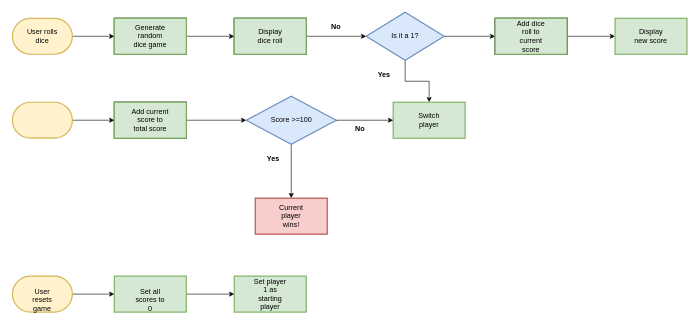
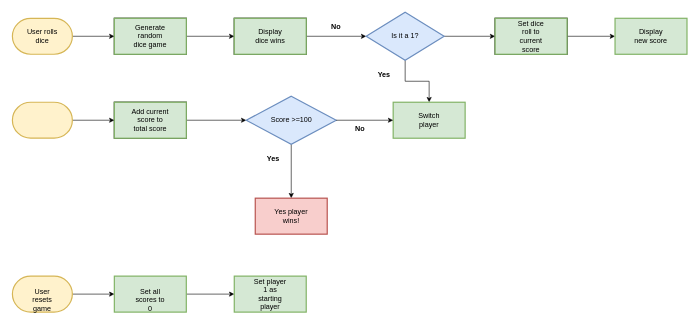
  <mxCell id="0" />
  <mxCell id="1" parent="0" />
  <mxCell id="2" value="" style="edgeStyle=orthogonalEdgeStyle;rounded=0;orthogonalLoop=1;jettySize=auto;html=1;spacingTop=0;fontSize=12;shadow=0;editable=1;movable=1;resizable=1;rotatable=1;deletable=1;locked=0;connectable=1;cloneable=1;" edge="1" parent="1" source="3" target="5"><mxGeometry relative="1" as="geometry" /></mxCell>
  <mxCell id="3" value="" style="strokeWidth=2;html=1;shape=mxgraph.flowchart.terminator;whiteSpace=wrap;fillColor=#fff2cc;strokeColor=#d6b656;spacingTop=0;fontSize=12;shadow=0;editable=1;movable=1;resizable=1;rotatable=1;deletable=1;locked=0;connectable=1;cloneable=1;" vertex="1" parent="1"><mxGeometry x="20" y="30" width="100" height="60" as="geometry" /></mxCell>
  <mxCell id="4" value="" style="edgeStyle=orthogonalEdgeStyle;rounded=0;orthogonalLoop=1;jettySize=auto;html=1;spacingTop=0;fontSize=12;shadow=0;editable=1;movable=1;resizable=1;rotatable=1;deletable=1;locked=0;connectable=1;cloneable=1;" edge="1" parent="1" source="5" target="7"><mxGeometry relative="1" as="geometry" /></mxCell>
  <mxCell id="5" value="" style="whiteSpace=wrap;html=1;strokeWidth=2;spacingTop=0;fontSize=12;shadow=0;editable=1;movable=1;resizable=1;rotatable=1;deletable=1;locked=0;connectable=1;cloneable=1;" vertex="1" parent="1"><mxGeometry x="190" y="30" width="120" height="60" as="geometry" /></mxCell>
  <mxCell id="6" value="" style="edgeStyle=orthogonalEdgeStyle;rounded=0;orthogonalLoop=1;jettySize=auto;html=1;spacingTop=0;fontSize=12;shadow=0;editable=1;movable=1;resizable=1;rotatable=1;deletable=1;locked=0;connectable=1;cloneable=1;" edge="1" parent="1" source="7" target="10"><mxGeometry relative="1" as="geometry" /></mxCell>
  <mxCell id="7" value="" style="whiteSpace=wrap;html=1;strokeWidth=2;spacingTop=0;fontSize=12;shadow=0;editable=1;movable=1;resizable=1;rotatable=1;deletable=1;locked=0;connectable=1;cloneable=1;" vertex="1" parent="1"><mxGeometry x="390" y="30" width="120" height="60" as="geometry" /></mxCell>
  <mxCell id="8" value="" style="edgeStyle=orthogonalEdgeStyle;rounded=0;orthogonalLoop=1;jettySize=auto;html=1;spacingTop=0;fontSize=12;shadow=0;editable=1;movable=1;resizable=1;rotatable=1;deletable=1;locked=0;connectable=1;cloneable=1;" edge="1" parent="1" source="10" target="12"><mxGeometry relative="1" as="geometry" /></mxCell>
  <mxCell id="9" value="" style="edgeStyle=orthogonalEdgeStyle;rounded=0;orthogonalLoop=1;jettySize=auto;html=1;spacingTop=0;fontSize=12;shadow=0;editable=1;movable=1;resizable=1;rotatable=1;deletable=1;locked=0;connectable=1;cloneable=1;" edge="1" parent="1" source="10" target="20"><mxGeometry relative="1" as="geometry" /></mxCell>
  <mxCell id="10" value="" style="rhombus;whiteSpace=wrap;html=1;strokeWidth=2;fillColor=#dae8fc;strokeColor=#6c8ebf;spacingTop=0;fontSize=12;shadow=0;editable=1;movable=1;resizable=1;rotatable=1;deletable=1;locked=0;connectable=1;cloneable=1;" vertex="1" parent="1"><mxGeometry x="610" y="20" width="130" height="80" as="geometry" /></mxCell>
  <mxCell id="11" value="" style="edgeStyle=orthogonalEdgeStyle;rounded=0;orthogonalLoop=1;jettySize=auto;html=1;spacingTop=0;fontSize=12;shadow=0;editable=1;movable=1;resizable=1;rotatable=1;deletable=1;locked=0;connectable=1;cloneable=1;" edge="1" parent="1" source="12" target="13"><mxGeometry relative="1" as="geometry" /></mxCell>
  <mxCell id="12" value="" style="whiteSpace=wrap;html=1;strokeWidth=2;spacingTop=0;fontSize=12;shadow=0;editable=1;movable=1;resizable=1;rotatable=1;deletable=1;locked=0;connectable=1;cloneable=1;" vertex="1" parent="1"><mxGeometry x="825" y="30" width="120" height="60" as="geometry" /></mxCell>
  <mxCell id="13" value="" style="whiteSpace=wrap;html=1;strokeWidth=2;fillColor=#d5e8d4;strokeColor=#82b366;spacingTop=0;fontSize=12;shadow=0;editable=1;movable=1;resizable=1;rotatable=1;deletable=1;locked=0;connectable=1;cloneable=1;" vertex="1" parent="1"><mxGeometry x="1025" y="30" width="120" height="60" as="geometry" /></mxCell>
  <mxCell id="14" value="" style="edgeStyle=orthogonalEdgeStyle;rounded=0;orthogonalLoop=1;jettySize=auto;html=1;spacingTop=0;fontSize=12;shadow=0;editable=1;movable=1;resizable=1;rotatable=1;deletable=1;locked=0;connectable=1;cloneable=1;" edge="1" parent="1" source="15" target="17"><mxGeometry relative="1" as="geometry" /></mxCell>
  <mxCell id="15" value="" style="strokeWidth=2;html=1;shape=mxgraph.flowchart.terminator;whiteSpace=wrap;fillColor=#fff2cc;strokeColor=#d6b656;spacingTop=0;fontSize=12;shadow=0;editable=1;movable=1;resizable=1;rotatable=1;deletable=1;locked=0;connectable=1;cloneable=1;" vertex="1" parent="1"><mxGeometry x="20" y="170" width="100" height="60" as="geometry" /></mxCell>
  <mxCell id="16" value="" style="edgeStyle=orthogonalEdgeStyle;rounded=0;orthogonalLoop=1;jettySize=auto;html=1;spacingTop=0;fontSize=12;shadow=0;editable=1;movable=1;resizable=1;rotatable=1;deletable=1;locked=0;connectable=1;cloneable=1;" edge="1" parent="1" source="17" target="19"><mxGeometry relative="1" as="geometry" /></mxCell>
  <mxCell id="17" value="" style="whiteSpace=wrap;html=1;strokeWidth=2;spacingTop=0;fontSize=12;shadow=0;editable=1;movable=1;resizable=1;rotatable=1;deletable=1;locked=0;connectable=1;cloneable=1;" vertex="1" parent="1"><mxGeometry x="190" y="170" width="120" height="60" as="geometry" /></mxCell>
  <mxCell id="18" value="" style="edgeStyle=orthogonalEdgeStyle;rounded=0;orthogonalLoop=1;jettySize=auto;html=1;spacingTop=0;fontSize=12;shadow=0;editable=1;movable=1;resizable=1;rotatable=1;deletable=1;locked=0;connectable=1;cloneable=1;" edge="1" parent="1" source="19" target="25"><mxGeometry relative="1" as="geometry" /></mxCell>
  <mxCell id="19" value="" style="rhombus;whiteSpace=wrap;html=1;strokeWidth=2;fillColor=#dae8fc;strokeColor=#6c8ebf;spacingTop=0;fontSize=12;shadow=0;editable=1;movable=1;resizable=1;rotatable=1;deletable=1;locked=0;connectable=1;cloneable=1;" vertex="1" parent="1"><mxGeometry x="410" y="160" width="150" height="80" as="geometry" /></mxCell>
  <mxCell id="20" value="" style="whiteSpace=wrap;html=1;strokeWidth=2;fillColor=#d5e8d4;strokeColor=#82b366;spacingTop=0;fontSize=12;shadow=0;editable=1;movable=1;resizable=1;rotatable=1;deletable=1;locked=0;connectable=1;cloneable=1;" vertex="1" parent="1"><mxGeometry x="655" y="170" width="120" height="60" as="geometry" /></mxCell>
  <mxCell id="21" value="" style="edgeStyle=orthogonalEdgeStyle;rounded=0;orthogonalLoop=1;jettySize=auto;html=1;spacingTop=0;fontSize=12;shadow=0;editable=1;movable=1;resizable=1;rotatable=1;deletable=1;locked=0;connectable=1;cloneable=1;" edge="1" parent="1" source="22" target="24"><mxGeometry relative="1" as="geometry" /></mxCell>
  <mxCell id="22" value="" style="strokeWidth=2;html=1;shape=mxgraph.flowchart.terminator;whiteSpace=wrap;fillColor=#fff2cc;strokeColor=#d6b656;spacingTop=0;fontSize=12;shadow=0;editable=1;movable=1;resizable=1;rotatable=1;deletable=1;locked=0;connectable=1;cloneable=1;" vertex="1" parent="1"><mxGeometry x="20" y="460" width="100" height="60" as="geometry" /></mxCell>
  <mxCell id="23" value="" style="edgeStyle=orthogonalEdgeStyle;rounded=0;orthogonalLoop=1;jettySize=auto;html=1;spacingTop=0;fontSize=12;shadow=0;editable=1;movable=1;resizable=1;rotatable=1;deletable=1;locked=0;connectable=1;cloneable=1;" edge="1" parent="1" source="24" target="26"><mxGeometry relative="1" as="geometry" /></mxCell>
  <mxCell id="24" value="" style="whiteSpace=wrap;html=1;strokeWidth=2;fillColor=#d5e8d4;strokeColor=#82b366;spacingTop=0;fontSize=12;shadow=0;editable=1;movable=1;resizable=1;rotatable=1;deletable=1;locked=0;connectable=1;cloneable=1;" vertex="1" parent="1"><mxGeometry x="190" y="460" width="120" height="60" as="geometry" /></mxCell>
  <mxCell id="25" value="" style="whiteSpace=wrap;html=1;strokeWidth=2;fillColor=#f8cecc;strokeColor=#b85450;spacingTop=0;fontSize=12;shadow=0;editable=1;movable=1;resizable=1;rotatable=1;deletable=1;locked=0;connectable=1;cloneable=1;" vertex="1" parent="1"><mxGeometry x="425" y="330" width="120" height="60" as="geometry" /></mxCell>
  <mxCell id="26" value="" style="whiteSpace=wrap;html=1;strokeWidth=2;fillColor=#d5e8d4;strokeColor=#82b366;spacingTop=0;fontSize=12;shadow=0;editable=1;movable=1;resizable=1;rotatable=1;deletable=1;locked=0;connectable=1;cloneable=1;" vertex="1" parent="1"><mxGeometry x="390" y="460" width="120" height="60" as="geometry" /></mxCell>
  <mxCell id="27" value="&lt;b style=&quot;font-size: 12px;&quot;&gt;No&lt;/b&gt;" style="text;html=1;strokeColor=none;fillColor=none;align=center;verticalAlign=middle;whiteSpace=wrap;rounded=0;spacingTop=0;fontSize=12;shadow=0;editable=1;movable=1;resizable=1;rotatable=1;deletable=1;locked=0;connectable=1;cloneable=1;" vertex="1" parent="1"><mxGeometry x="530" y="30" width="60" height="30" as="geometry" /></mxCell>
  <mxCell id="28" value="" style="edgeStyle=orthogonalEdgeStyle;rounded=0;orthogonalLoop=1;jettySize=auto;html=1;entryX=0;entryY=0.5;entryDx=0;entryDy=0;spacingTop=0;fontSize=12;shadow=0;editable=1;movable=1;resizable=1;rotatable=1;deletable=1;locked=0;connectable=1;cloneable=1;" edge="1" parent="1" source="19" target="20"><mxGeometry relative="1" as="geometry"><mxPoint x="560" y="200" as="sourcePoint" /><mxPoint x="580" y="185" as="targetPoint" /></mxGeometry></mxCell>
  <mxCell id="29" value="&lt;b style=&quot;font-size: 12px;&quot;&gt;Yes&lt;/b&gt;" style="text;html=1;strokeColor=none;fillColor=none;align=center;verticalAlign=middle;whiteSpace=wrap;rounded=0;spacingTop=0;fontSize=12;shadow=0;editable=1;movable=1;resizable=1;rotatable=1;deletable=1;locked=0;connectable=1;cloneable=1;" vertex="1" parent="1"><mxGeometry x="425" y="250" width="60" height="30" as="geometry" /></mxCell>
  <mxCell id="30" value="&lt;b style=&quot;font-size: 12px;&quot;&gt;Yes&lt;/b&gt;" style="text;html=1;strokeColor=none;fillColor=none;align=center;verticalAlign=middle;whiteSpace=wrap;rounded=0;spacingTop=0;fontSize=12;shadow=0;editable=1;movable=1;resizable=1;rotatable=1;deletable=1;locked=0;connectable=1;cloneable=1;" vertex="1" parent="1"><mxGeometry x="610" y="110" width="60" height="30" as="geometry" /></mxCell>
  <mxCell id="31" value="&lt;b style=&quot;font-size: 12px;&quot;&gt;No&lt;/b&gt;" style="text;html=1;strokeColor=none;fillColor=none;align=center;verticalAlign=middle;whiteSpace=wrap;rounded=0;spacingTop=0;fontSize=12;shadow=0;editable=1;movable=1;resizable=1;rotatable=1;deletable=1;locked=0;connectable=1;cloneable=1;" vertex="1" parent="1"><mxGeometry x="570" y="200" width="60" height="30" as="geometry" /></mxCell>
  <mxCell id="32" value="" style="whiteSpace=wrap;html=1;strokeWidth=2;fillColor=#d5e8d4;strokeColor=#82b366;spacingTop=0;fontSize=12;shadow=0;editable=1;movable=1;resizable=1;rotatable=1;deletable=1;locked=0;connectable=1;cloneable=1;" vertex="1" parent="1"><mxGeometry x="190" y="30" width="120" height="60" as="geometry" /></mxCell>
  <mxCell id="33" value="" style="whiteSpace=wrap;html=1;strokeWidth=2;fillColor=#d5e8d4;strokeColor=#82b366;spacingTop=0;fontSize=12;shadow=0;editable=1;movable=1;resizable=1;rotatable=1;deletable=1;locked=0;connectable=1;cloneable=1;" vertex="1" parent="1"><mxGeometry x="190" y="170" width="120" height="60" as="geometry" /></mxCell>
  <mxCell id="34" value="" style="whiteSpace=wrap;html=1;strokeWidth=2;fillColor=#d5e8d4;strokeColor=#82b366;spacingTop=0;fontSize=12;shadow=0;editable=1;movable=1;resizable=1;rotatable=1;deletable=1;locked=0;connectable=1;cloneable=1;" vertex="1" parent="1"><mxGeometry x="390" y="30" width="120" height="60" as="geometry" /></mxCell>
  <mxCell id="35" value="" style="whiteSpace=wrap;html=1;strokeWidth=2;fillColor=#d5e8d4;strokeColor=#82b366;spacingTop=0;fontSize=12;shadow=0;editable=1;movable=1;resizable=1;rotatable=1;deletable=1;locked=0;connectable=1;cloneable=1;" vertex="1" parent="1"><mxGeometry x="825" y="30" width="120" height="60" as="geometry" /></mxCell>
  <mxCell id="36" value="User rolls dice" style="text;html=1;strokeColor=none;fillColor=none;align=center;verticalAlign=middle;whiteSpace=wrap;rounded=0;spacingTop=0;fontSize=12;shadow=0;editable=1;movable=1;resizable=1;rotatable=1;deletable=1;locked=0;connectable=1;cloneable=1;" vertex="1" parent="1"><mxGeometry x="40" y="45" width="60" height="30" as="geometry" /></mxCell>
  <mxCell id="37" value="User resets game" style="text;html=1;strokeColor=none;fillColor=none;align=center;verticalAlign=middle;whiteSpace=wrap;rounded=0;spacingTop=0;fontSize=12;shadow=0;editable=1;movable=1;resizable=1;rotatable=1;deletable=1;locked=0;connectable=1;cloneable=1;" vertex="1" parent="1"><mxGeometry x="40" y="485" width="60" height="30" as="geometry" /></mxCell>
  <mxCell id="38" value="Set all scores to 0" style="text;html=1;strokeColor=none;fillColor=none;align=center;verticalAlign=middle;whiteSpace=wrap;rounded=0;spacingTop=0;fontSize=12;shadow=0;editable=1;movable=1;resizable=1;rotatable=1;deletable=1;locked=0;connectable=1;cloneable=1;" vertex="1" parent="1"><mxGeometry x="220" y="485" width="60" height="30" as="geometry" /></mxCell>
  <mxCell id="39" value="Set player 1 as starting player" style="text;html=1;strokeColor=none;fillColor=none;align=center;verticalAlign=middle;whiteSpace=wrap;rounded=0;spacingTop=0;fontSize=12;shadow=0;editable=1;movable=1;resizable=1;rotatable=1;deletable=1;locked=0;connectable=1;cloneable=1;" vertex="1" parent="1"><mxGeometry x="420" y="475" width="60" height="30" as="geometry" /></mxCell>
- <mxCell id="40" value="Current player wins!" style="text;html=1;strokeColor=none;fillColor=none;align=center;verticalAlign=middle;whiteSpace=wrap;rounded=0;spacingTop=0;fontSize=12;shadow=0;editable=1;movable=1;resizable=1;rotatable=1;deletable=1;locked=0;connectable=1;cloneable=1;" vertex="1" parent="1"><mxGeometry x="455" y="345" width="60" height="30" as="geometry" /></mxCell>
+ <mxCell id="40" value="Yes player wins!" style="text;html=1;strokeColor=none;fillColor=none;align=center;verticalAlign=middle;whiteSpace=wrap;rounded=0;spacingTop=0;fontSize=12;shadow=0;editable=1;movable=1;resizable=1;rotatable=1;deletable=1;locked=0;connectable=1;cloneable=1;" vertex="1" parent="1"><mxGeometry x="455" y="345" width="60" height="30" as="geometry" /></mxCell>
  <mxCell id="41" value="Add current score to total score" style="text;html=1;strokeColor=none;fillColor=none;align=center;verticalAlign=middle;whiteSpace=wrap;rounded=0;spacingTop=0;fontSize=12;shadow=0;editable=1;movable=1;resizable=1;rotatable=1;deletable=1;locked=0;connectable=1;cloneable=1;" vertex="1" parent="1"><mxGeometry x="215" y="185" width="70" height="30" as="geometry" /></mxCell>
  <mxCell id="42" value="Generate random dice game" style="text;html=1;strokeColor=none;fillColor=none;align=center;verticalAlign=middle;whiteSpace=wrap;rounded=0;spacingTop=0;fontSize=12;shadow=0;editable=1;movable=1;resizable=1;rotatable=1;deletable=1;locked=0;connectable=1;cloneable=1;" vertex="1" parent="1"><mxGeometry x="220" y="45" width="60" height="30" as="geometry" /></mxCell>
- <mxCell id="43" value="Display dice roll" style="text;html=1;strokeColor=none;fillColor=none;align=center;verticalAlign=middle;whiteSpace=wrap;rounded=0;spacingTop=0;fontSize=12;shadow=0;editable=1;movable=1;resizable=1;rotatable=1;deletable=1;locked=0;connectable=1;cloneable=1;" vertex="1" parent="1"><mxGeometry x="420" y="45" width="60" height="30" as="geometry" /></mxCell>
+ <mxCell id="43" value="Display dice wins" style="text;html=1;strokeColor=none;fillColor=none;align=center;verticalAlign=middle;whiteSpace=wrap;rounded=0;spacingTop=0;fontSize=12;shadow=0;editable=1;movable=1;resizable=1;rotatable=1;deletable=1;locked=0;connectable=1;cloneable=1;" vertex="1" parent="1"><mxGeometry x="420" y="45" width="60" height="30" as="geometry" /></mxCell>
  <mxCell id="44" value="Switch player" style="text;html=1;strokeColor=none;fillColor=none;align=center;verticalAlign=middle;whiteSpace=wrap;rounded=0;spacingTop=0;fontSize=12;shadow=0;editable=1;movable=1;resizable=1;rotatable=1;deletable=1;locked=0;connectable=1;cloneable=1;" vertex="1" parent="1"><mxGeometry x="685" y="185" width="60" height="30" as="geometry" /></mxCell>
  <mxCell id="45" value="Score &amp;gt;=100" style="text;html=1;strokeColor=none;fillColor=none;align=center;verticalAlign=middle;whiteSpace=wrap;rounded=0;spacingTop=0;fontSize=12;shadow=0;editable=1;movable=1;resizable=1;rotatable=1;deletable=1;locked=0;connectable=1;cloneable=1;" vertex="1" parent="1"><mxGeometry x="447.5" y="185" width="75" height="30" as="geometry" /></mxCell>
  <mxCell id="46" value="Is it a 1?" style="text;html=1;strokeColor=none;fillColor=none;align=center;verticalAlign=middle;whiteSpace=wrap;rounded=0;spacingTop=0;fontSize=12;shadow=0;editable=1;movable=1;resizable=1;rotatable=1;deletable=1;locked=0;connectable=1;cloneable=1;" vertex="1" parent="1"><mxGeometry x="645" y="45" width="60" height="30" as="geometry" /></mxCell>
- <mxCell id="47" value="Add dice roll to current score" style="text;html=1;strokeColor=none;fillColor=none;align=center;verticalAlign=middle;whiteSpace=wrap;rounded=0;spacingTop=0;fontSize=12;shadow=0;editable=1;movable=1;resizable=1;rotatable=1;deletable=1;locked=0;connectable=1;cloneable=1;" vertex="1" parent="1"><mxGeometry x="855" y="45" width="60" height="30" as="geometry" /></mxCell>
+ <mxCell id="47" value="Set dice roll to current score" style="text;html=1;strokeColor=none;fillColor=none;align=center;verticalAlign=middle;whiteSpace=wrap;rounded=0;spacingTop=0;fontSize=12;shadow=0;editable=1;movable=1;resizable=1;rotatable=1;deletable=1;locked=0;connectable=1;cloneable=1;" vertex="1" parent="1"><mxGeometry x="855" y="45" width="60" height="30" as="geometry" /></mxCell>
  <mxCell id="48" value="Display new score" style="text;html=1;strokeColor=none;fillColor=none;align=center;verticalAlign=middle;whiteSpace=wrap;rounded=0;spacingTop=0;fontSize=12;shadow=0;editable=1;movable=1;resizable=1;rotatable=1;deletable=1;locked=0;connectable=1;cloneable=1;" vertex="1" parent="1"><mxGeometry x="1055" y="45" width="60" height="30" as="geometry" /></mxCell>
